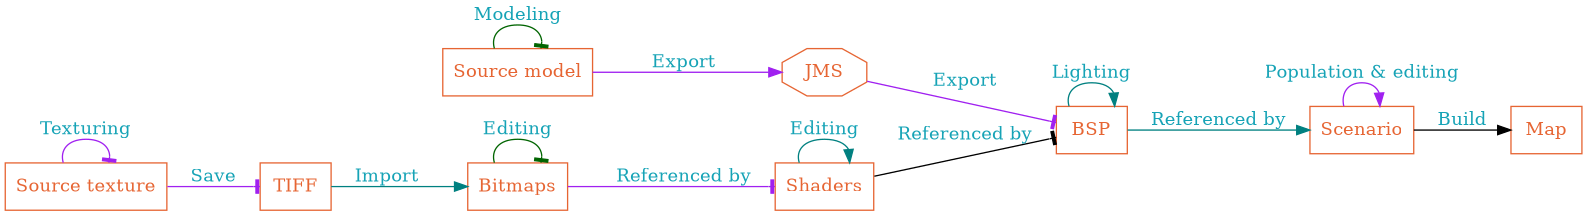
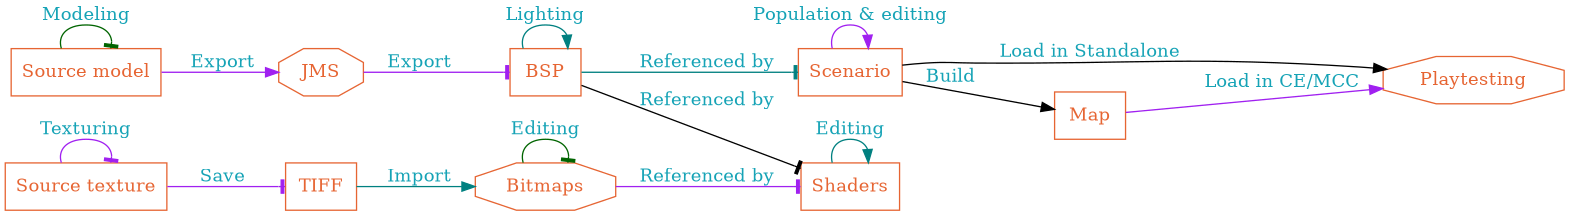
  digraph {
    rankdir=LR
    node [color="#E66533" fontcolor="#E66533" shape=box style=empty]
    edge [arrowhead=normal color=purple fontcolor="#16A3B6"]
    n1 [label="Source model"]
    n2 [label=JMS shape=octagon]
    n3 [label=BSP]
    n4 [label=Scenario]
    n5 [label="Source texture"]
    n6 [label=TIFF]
-   n7 [label=Bitmaps]
+   n7 [label=Bitmaps shape=octagon]
    n8 [label=Shaders]
+   n9 [label=Playtesting shape=octagon]
    n10 [label=Map]
    n1 -> n1 [arrowhead=tee color=darkgreen label=Modeling]
    n1 -> n2 [label=Export]
    n2 -> n3 [arrowhead=tee label=Export]
    n3 -> n3 [color=teal label=Lighting]
-   n3 -> n4 [color=teal label="Referenced by"]
+   n3 -> n4 [arrowhead=tee color=teal label="Referenced by"]
    n4 -> n4 [label="Population & editing"]
+   n4 -> n9 [color=black label="Load in Standalone"]
    n4 -> n10 [color=black label=Build]
    n5 -> n5 [arrowhead=tee label=Texturing]
    n5 -> n6 [arrowhead=tee label=Save]
    n6 -> n7 [color=teal label=Import]
    n7 -> n7 [arrowhead=tee color=darkgreen label=Editing]
    n7 -> n8 [arrowhead=tee label="Referenced by"]
-   n8 -> n3 [arrowhead=tee color=black label="Referenced by"]
+   n3 -> n8 [arrowhead=tee color=black label="Referenced by"]
    n8 -> n8 [color=teal label=Editing]
+   n10 -> n9 [label="Load in CE/MCC"]
  }
